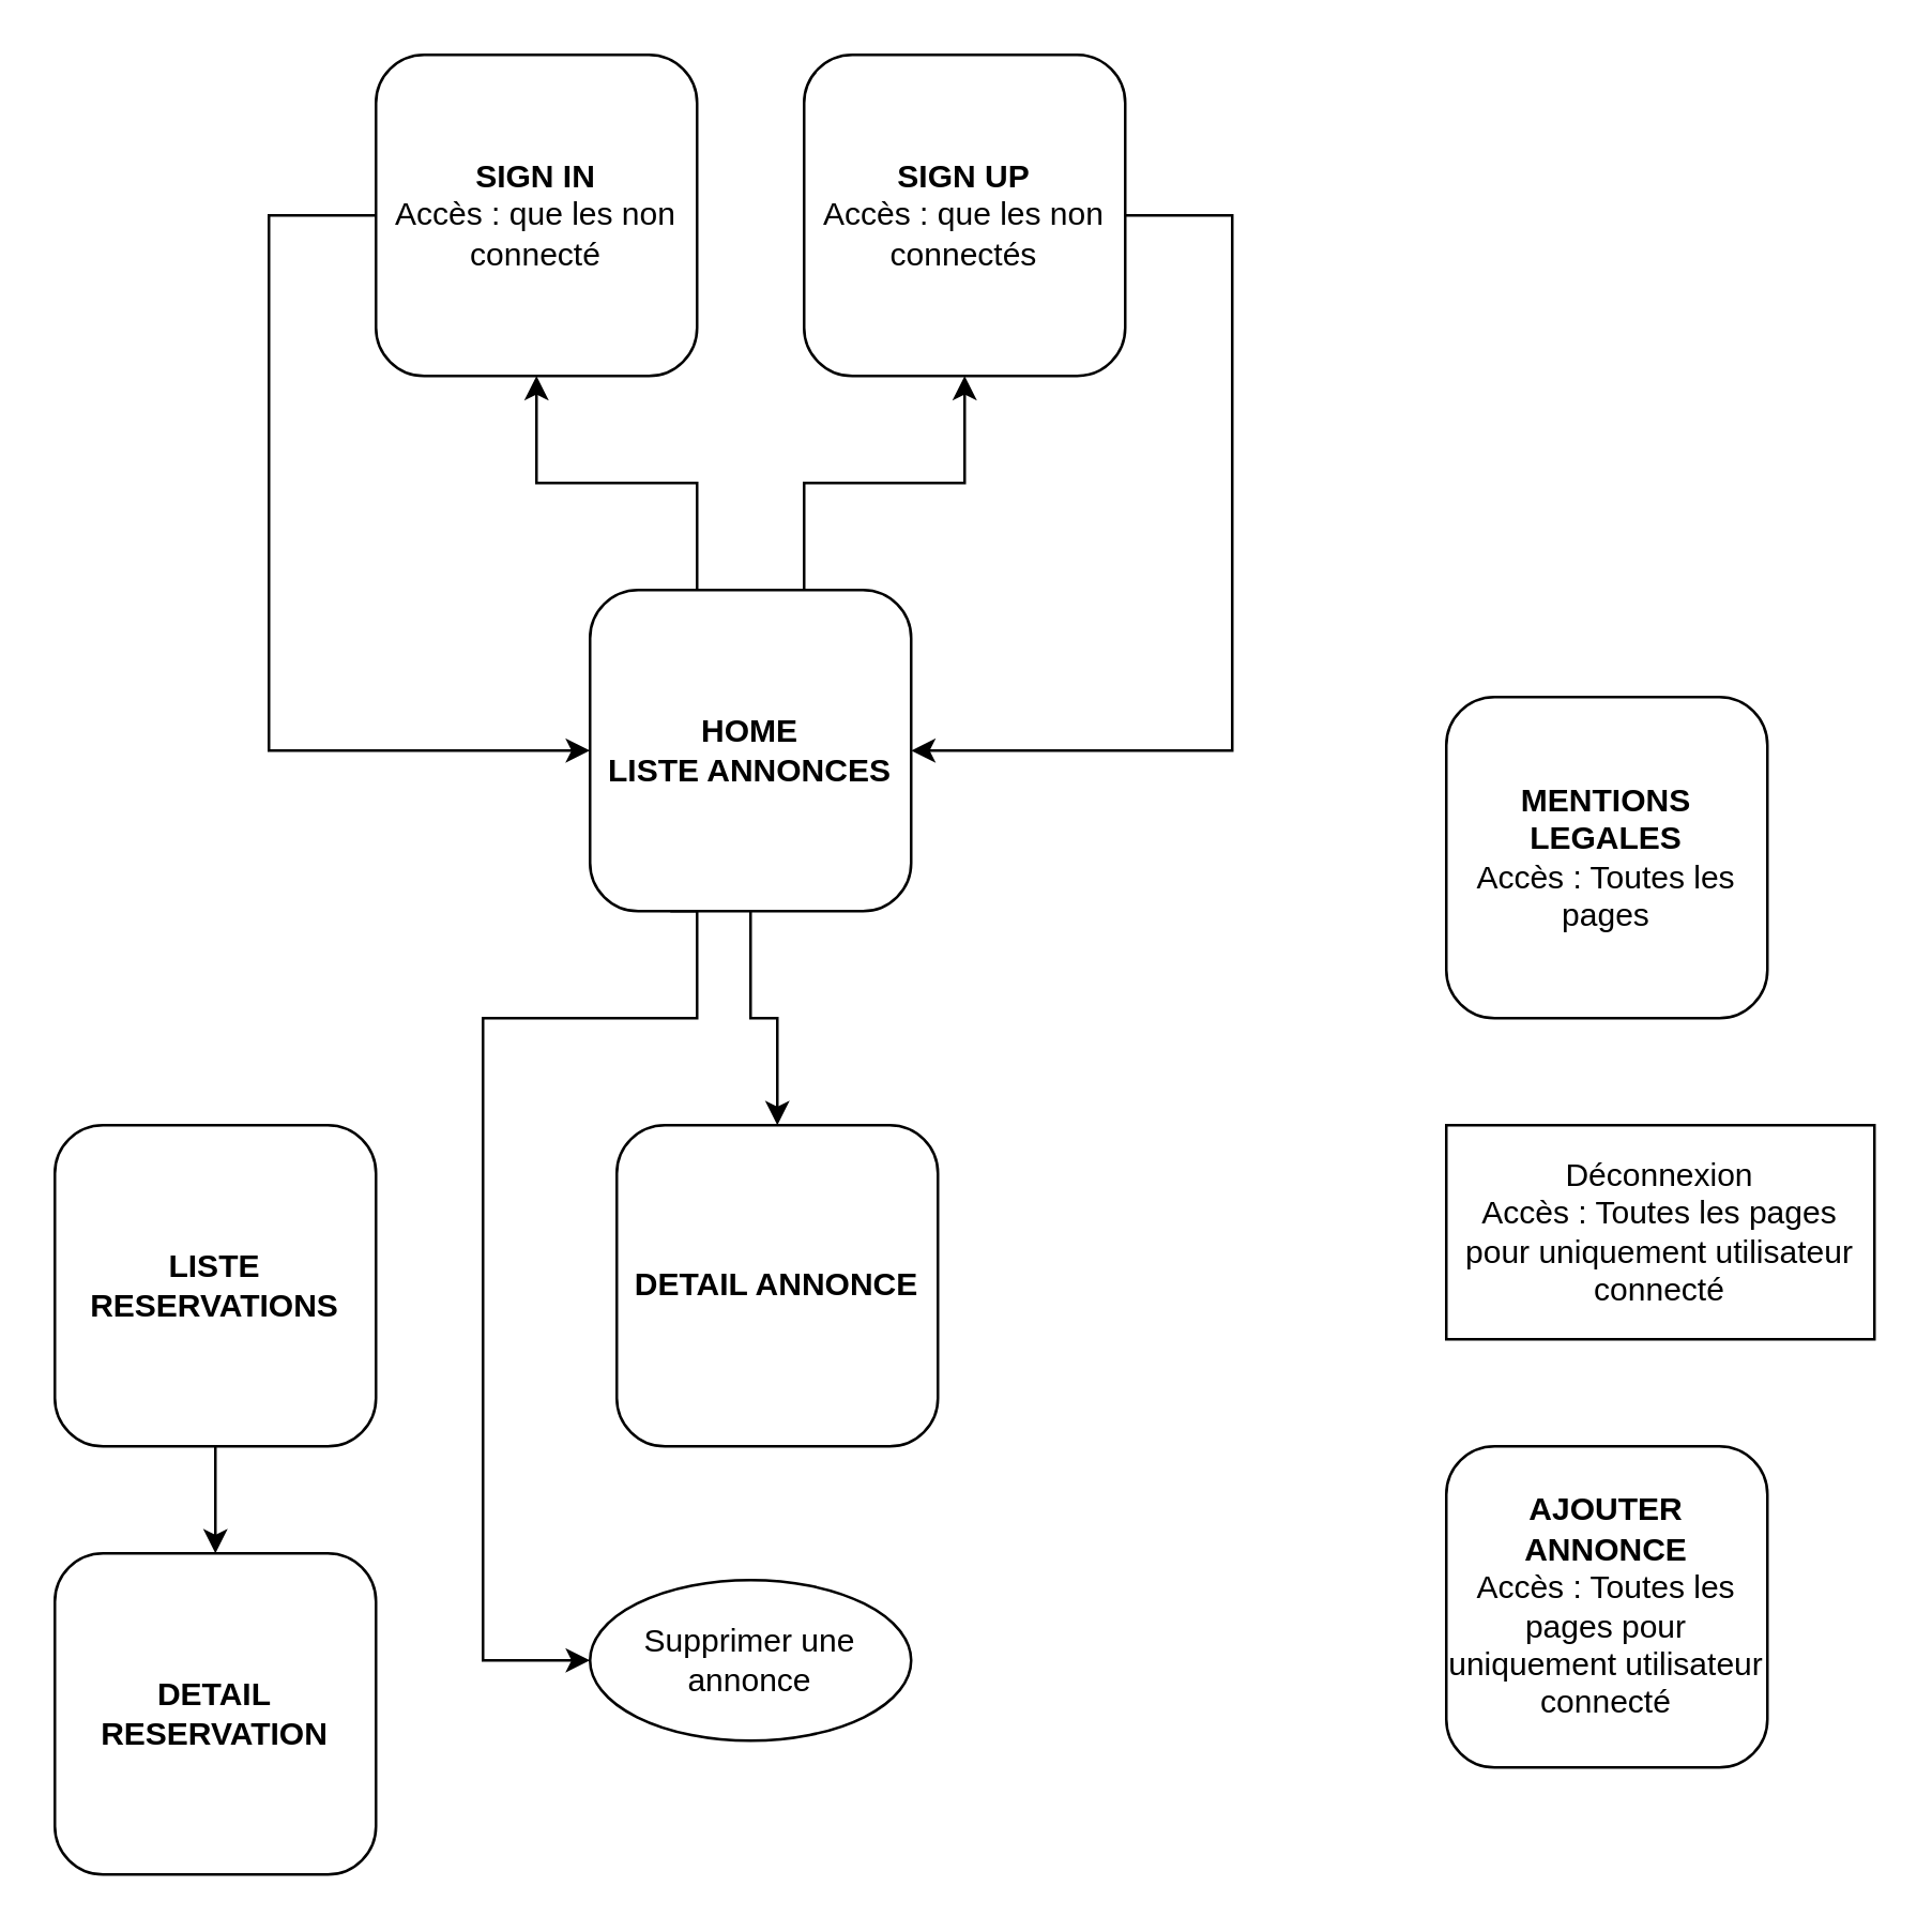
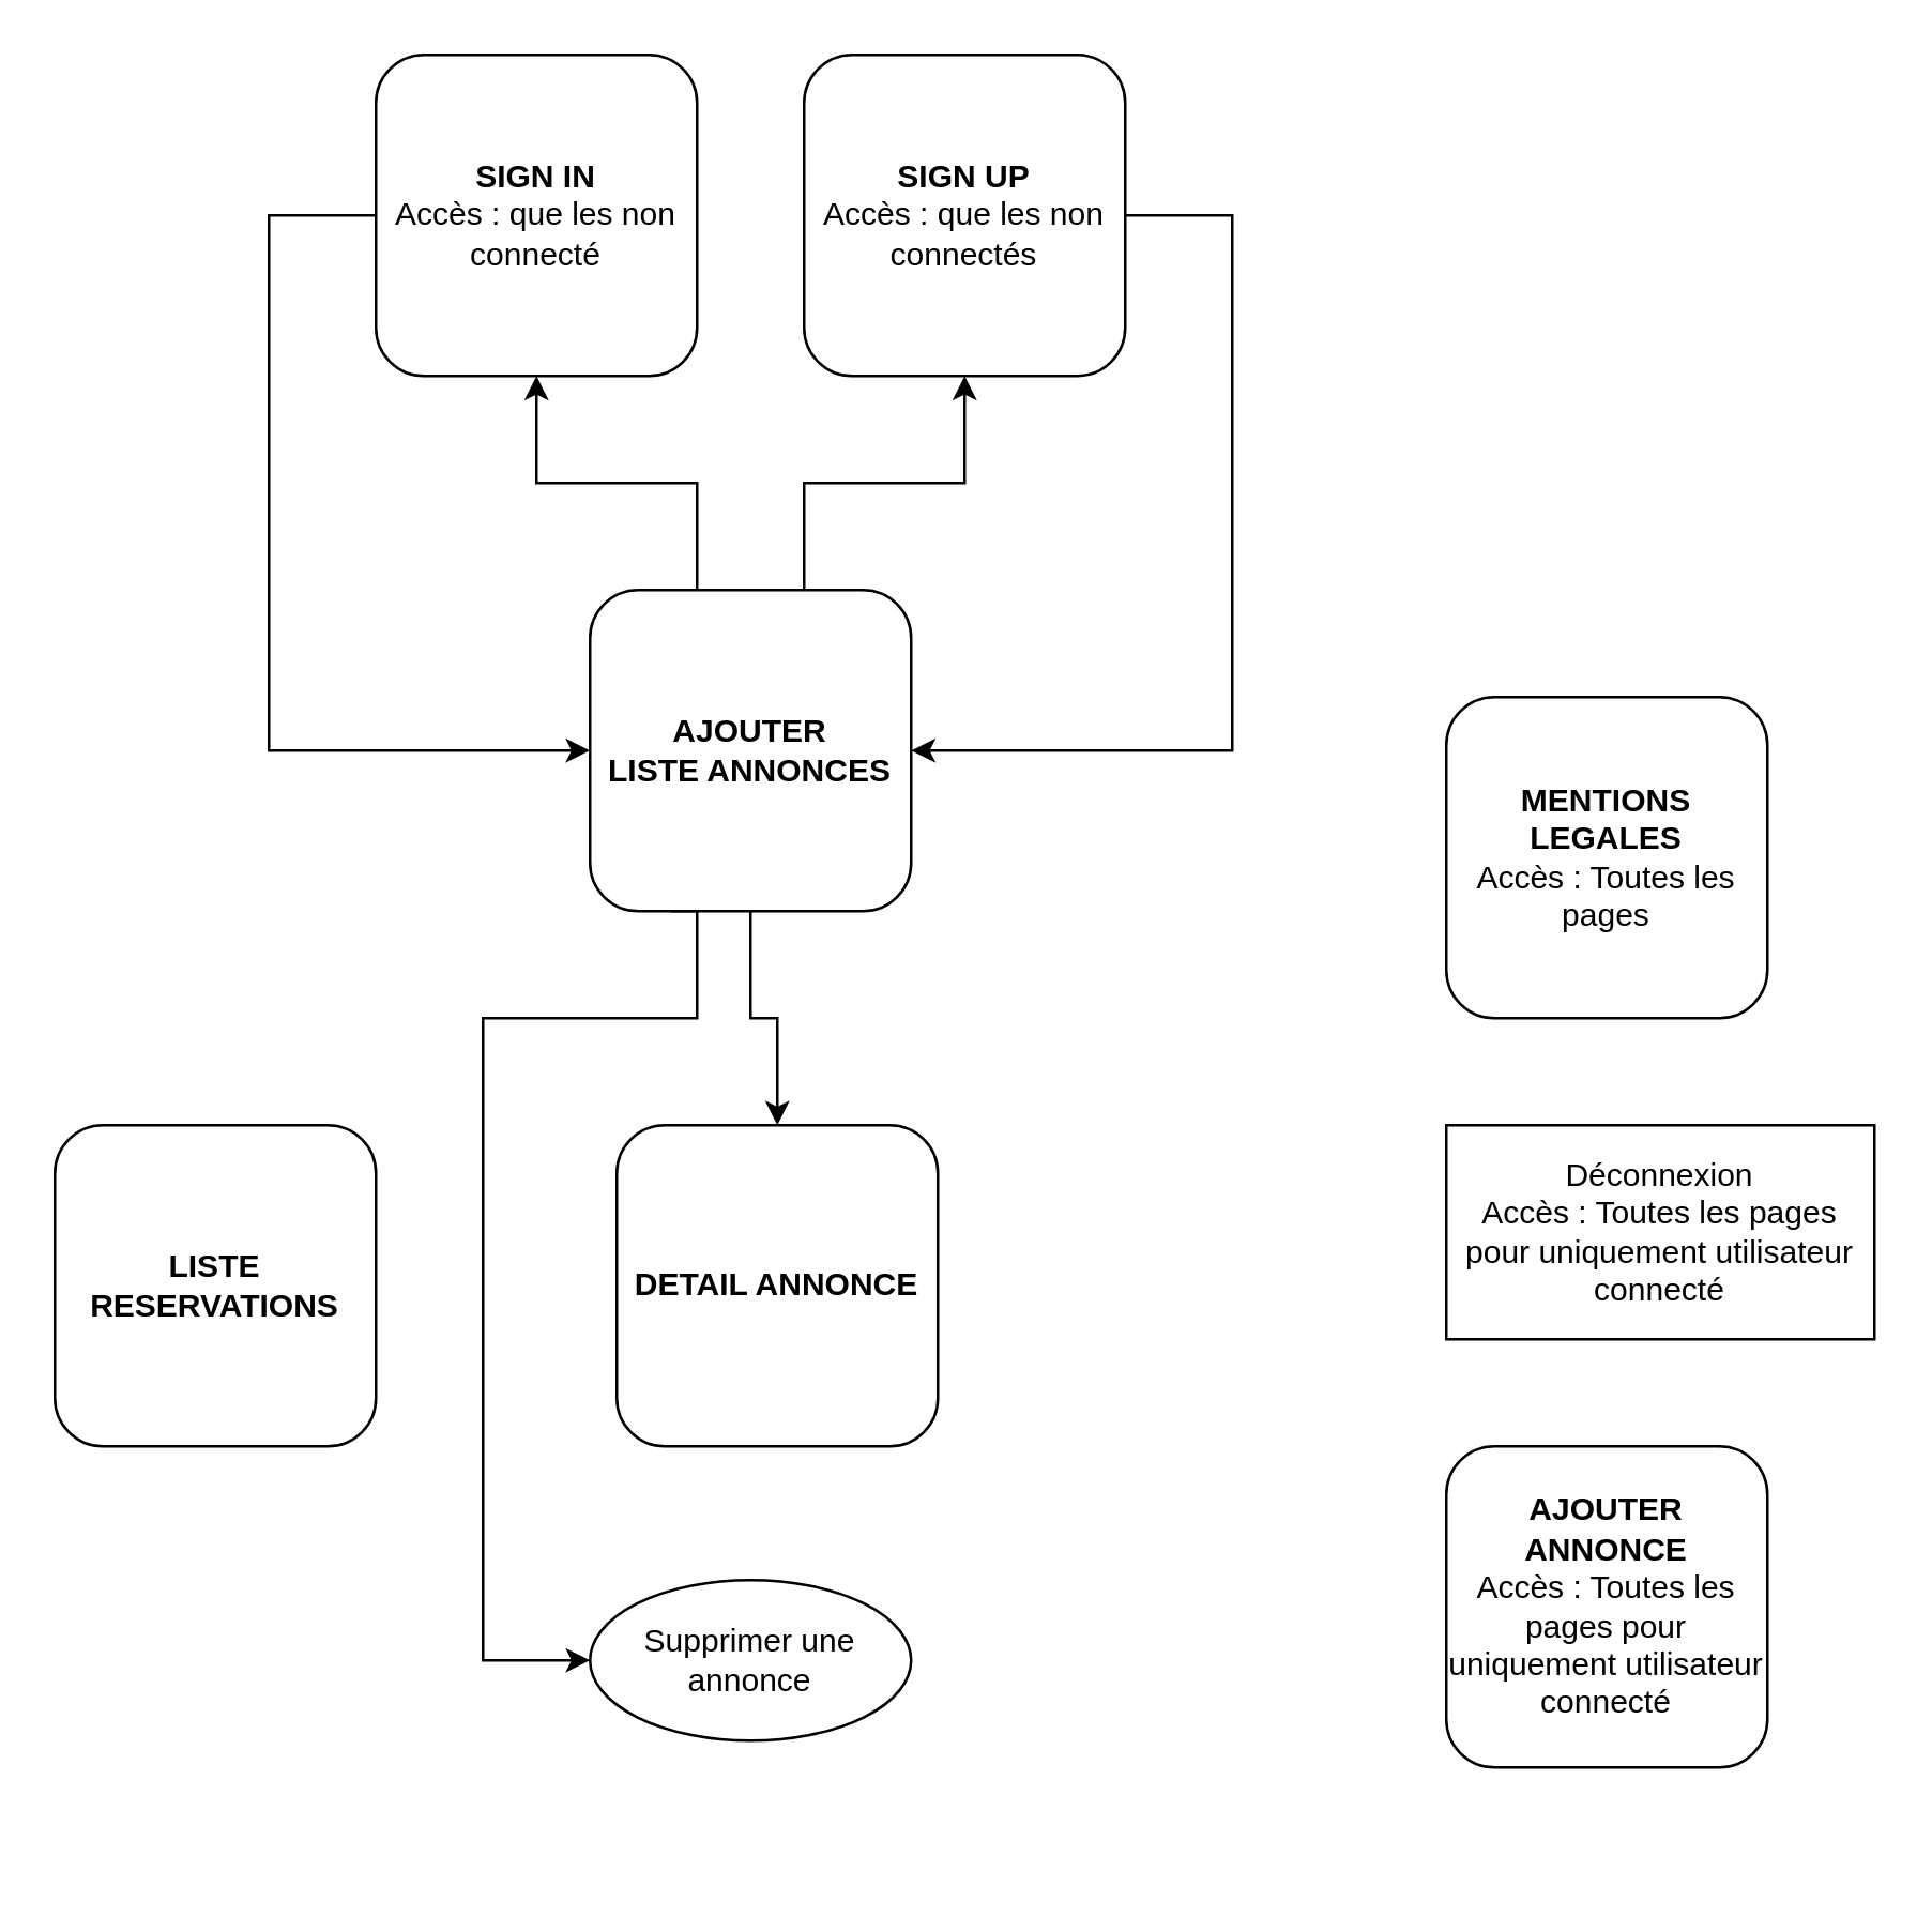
  <mxCell id="0" />
  <mxCell id="1" parent="0" />
  <mxCell id="2" style="edgeStyle=orthogonalEdgeStyle;rounded=0;orthogonalLoop=1;jettySize=auto;html=1;entryX=0;entryY=0.5;entryDx=0;entryDy=0;" edge="1" parent="1" target="10"><mxGeometry relative="1" as="geometry"><mxPoint x="70" y="180" as="targetPoint" /><mxPoint x="140" y="70" as="sourcePoint" /><Array as="points"><mxPoint x="140" y="80" /><mxPoint x="100" y="80" /><mxPoint x="100" y="280" /></Array></mxGeometry></mxCell>
  <mxCell id="3" value="&lt;div&gt;&lt;b&gt;SIGN IN&lt;/b&gt;&lt;/div&gt;&lt;div&gt;Accès : que les non connecté&lt;/div&gt;" style="rounded=1;whiteSpace=wrap;html=1;" vertex="1" parent="1"><mxGeometry x="140" y="20" width="120" height="120" as="geometry" /></mxCell>
  <mxCell id="4" style="edgeStyle=orthogonalEdgeStyle;rounded=0;orthogonalLoop=1;jettySize=auto;html=1;exitX=1;exitY=0.5;exitDx=0;exitDy=0;entryX=1;entryY=0.5;entryDx=0;entryDy=0;" edge="1" parent="1" source="5" target="10"><mxGeometry relative="1" as="geometry"><mxPoint x="460" y="280" as="targetPoint" /><Array as="points"><mxPoint x="460" y="80" /><mxPoint x="460" y="280" /></Array></mxGeometry></mxCell>
  <mxCell id="5" value="&lt;b&gt;SIGN UP&lt;/b&gt;&lt;div&gt;Accès : que les non connectés&lt;/div&gt;" style="rounded=1;whiteSpace=wrap;html=1;" vertex="1" parent="1"><mxGeometry x="300" y="20" width="120" height="120" as="geometry" /></mxCell>
  <mxCell id="6" style="edgeStyle=orthogonalEdgeStyle;rounded=0;orthogonalLoop=1;jettySize=auto;html=1;entryX=0.5;entryY=1;entryDx=0;entryDy=0;" edge="1" parent="1" source="10" target="3"><mxGeometry relative="1" as="geometry"><Array as="points"><mxPoint x="260" y="180" /><mxPoint x="200" y="180" /></Array></mxGeometry></mxCell>
  <mxCell id="7" style="edgeStyle=orthogonalEdgeStyle;rounded=0;orthogonalLoop=1;jettySize=auto;html=1;entryX=0.5;entryY=1;entryDx=0;entryDy=0;" edge="1" parent="1" source="10" target="5"><mxGeometry relative="1" as="geometry"><Array as="points"><mxPoint x="300" y="180" /><mxPoint x="360" y="180" /></Array></mxGeometry></mxCell>
  <mxCell id="8" style="edgeStyle=orthogonalEdgeStyle;rounded=0;orthogonalLoop=1;jettySize=auto;html=1;exitX=0.25;exitY=1;exitDx=0;exitDy=0;" edge="1" parent="1" source="10" target="18"><mxGeometry relative="1" as="geometry"><mxPoint x="220" y="620" as="targetPoint" /><Array as="points"><mxPoint x="260" y="340" /><mxPoint x="260" y="380" /><mxPoint x="180" y="380" /><mxPoint x="180" y="620" /></Array></mxGeometry></mxCell>
  <mxCell id="9" style="edgeStyle=orthogonalEdgeStyle;rounded=0;orthogonalLoop=1;jettySize=auto;html=1;exitX=0.5;exitY=1;exitDx=0;exitDy=0;entryX=0.5;entryY=0;entryDx=0;entryDy=0;" edge="1" parent="1" source="10" target="11"><mxGeometry relative="1" as="geometry" /></mxCell>
- <mxCell id="10" value="&lt;div&gt;&lt;b&gt;HOME&lt;/b&gt;&lt;/div&gt;&lt;div&gt;&lt;b&gt;LISTE ANNONCES&lt;/b&gt;&lt;/div&gt;" style="rounded=1;whiteSpace=wrap;html=1;" vertex="1" parent="1"><mxGeometry x="220" y="220" width="120" height="120" as="geometry" /></mxCell>
+ <mxCell id="10" value="&lt;div&gt;&lt;b&gt;AJOUTER&lt;/b&gt;&lt;/div&gt;&lt;div&gt;&lt;b&gt;LISTE ANNONCES&lt;/b&gt;&lt;/div&gt;" style="rounded=1;whiteSpace=wrap;html=1;" vertex="1" parent="1"><mxGeometry x="220" y="220" width="120" height="120" as="geometry" /></mxCell>
  <mxCell id="11" value="&lt;div&gt;&lt;b&gt;DETAIL ANNONCE&lt;/b&gt;&lt;/div&gt;" style="rounded=1;whiteSpace=wrap;html=1;" vertex="1" parent="1"><mxGeometry x="230" y="420" width="120" height="120" as="geometry" /></mxCell>
- <mxCell id="12" value="&lt;div&gt;&lt;b&gt;DETAIL RESERVATION&lt;/b&gt;&lt;/div&gt;" style="rounded=1;whiteSpace=wrap;html=1;" vertex="1" parent="1"><mxGeometry x="20" y="580" width="120" height="120" as="geometry" /></mxCell>
- <mxCell id="13" style="edgeStyle=orthogonalEdgeStyle;rounded=0;orthogonalLoop=1;jettySize=auto;html=1;exitX=0.5;exitY=1;exitDx=0;exitDy=0;entryX=0.5;entryY=0;entryDx=0;entryDy=0;" edge="1" parent="1" source="14" target="12"><mxGeometry relative="1" as="geometry" /></mxCell>
  <mxCell id="14" value="&lt;div&gt;&lt;b&gt;LISTE RESERVATIONS&lt;/b&gt;&lt;/div&gt;" style="rounded=1;whiteSpace=wrap;html=1;" vertex="1" parent="1"><mxGeometry x="20" y="420" width="120" height="120" as="geometry" /></mxCell>
  <mxCell id="15" value="&lt;div&gt;&lt;b&gt;MENTIONS LEGALES&lt;/b&gt;&lt;/div&gt;&lt;div&gt;Accès : Toutes les pages&lt;/div&gt;" style="rounded=1;whiteSpace=wrap;html=1;" vertex="1" parent="1"><mxGeometry x="540" y="260" width="120" height="120" as="geometry" /></mxCell>
  <mxCell id="16" value="&lt;div&gt;&lt;b&gt;AJOUTER ANNONCE&lt;/b&gt;&lt;/div&gt;&lt;div&gt;Accès : Toutes les pages pour uniquement utilisateur connecté&lt;/div&gt;" style="rounded=1;whiteSpace=wrap;html=1;" vertex="1" parent="1"><mxGeometry x="540" y="540" width="120" height="120" as="geometry" /></mxCell>
  <mxCell id="17" value="Déconnexion&lt;div&gt;Accès : Toutes les pages pour uniquement utilisateur connecté&lt;/div&gt;" style="rounded=0;whiteSpace=wrap;html=1;" vertex="1" parent="1"><mxGeometry x="540" y="420" width="160" height="80" as="geometry" /></mxCell>
  <mxCell id="18" value="Supprimer une annonce" style="ellipse;whiteSpace=wrap;html=1;" vertex="1" parent="1"><mxGeometry x="220" y="590" width="120" height="60" as="geometry" /></mxCell>
